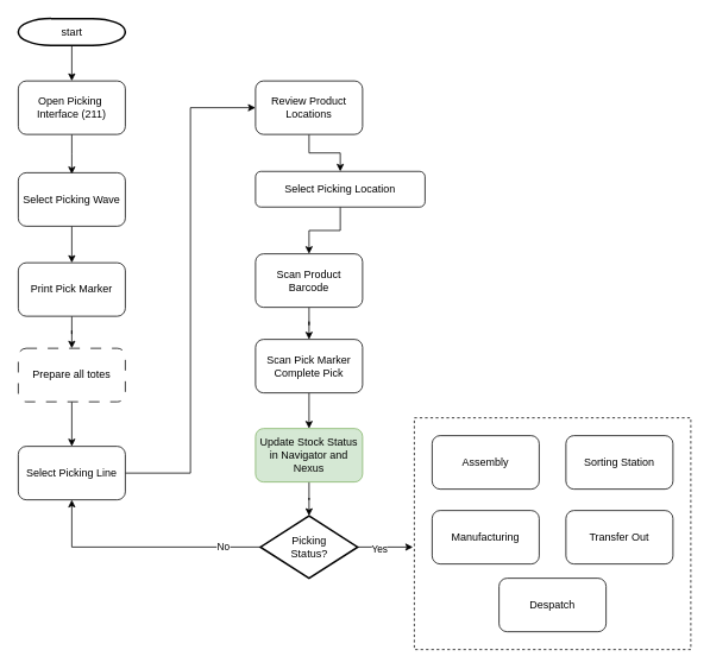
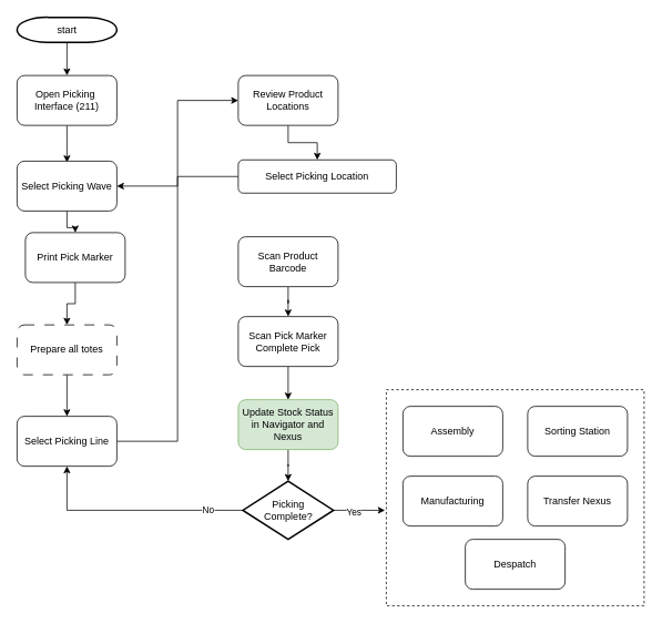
  <mxCell id="0" />
  <mxCell id="1" parent="0" />
  <mxCell id="2" value="" style="edgeStyle=orthogonalEdgeStyle;rounded=0;orthogonalLoop=1;jettySize=auto;html=1;" parent="1" source="3" target="5" edge="1"><mxGeometry relative="1" as="geometry" /></mxCell>
  <mxCell id="3" value="start" style="shape=mxgraph.flowchart.terminator;strokeWidth=2;gradientColor=none;gradientDirection=north;fontStyle=0;html=1;" parent="1" vertex="1"><mxGeometry x="20" y="20" width="120" height="30" as="geometry" /></mxCell>
  <mxCell id="4" value="" style="edgeStyle=orthogonalEdgeStyle;rounded=0;orthogonalLoop=1;jettySize=auto;html=1;" parent="1" source="5" edge="1"><mxGeometry relative="1" as="geometry"><mxPoint x="80" y="194.5" as="targetPoint" /></mxGeometry></mxCell>
  <mxCell id="5" value="&lt;span style=&quot;text-wrap-mode: nowrap;&quot;&gt;Open Picking&amp;nbsp;&lt;/span&gt;&lt;div&gt;&lt;span style=&quot;text-wrap-mode: nowrap;&quot;&gt;Interface (211)&lt;/span&gt;&lt;/div&gt;" style="rounded=1;whiteSpace=wrap;html=1;" parent="1" vertex="1"><mxGeometry x="20" y="90" width="120" height="60" as="geometry" /></mxCell>
  <mxCell id="6" value="" style="edgeStyle=orthogonalEdgeStyle;rounded=0;orthogonalLoop=1;jettySize=auto;html=1;" parent="1" source="7" target="9" edge="1"><mxGeometry relative="1" as="geometry" /></mxCell>
  <mxCell id="7" value="&lt;span style=&quot;text-wrap-mode: nowrap;&quot;&gt;Select Picking Wave&lt;/span&gt;" style="rounded=1;whiteSpace=wrap;html=1;" parent="1" vertex="1"><mxGeometry x="20" y="193" width="120" height="60" as="geometry" /></mxCell>
  <mxCell id="8" value="" style="edgeStyle=orthogonalEdgeStyle;rounded=0;orthogonalLoop=1;jettySize=auto;html=1;" parent="1" source="9" target="11" edge="1"><mxGeometry relative="1" as="geometry" /></mxCell>
- <mxCell id="9" value="&lt;span style=&quot;text-wrap-mode: nowrap;&quot;&gt;Print Pick Marker&lt;/span&gt;" style="rounded=1;whiteSpace=wrap;html=1;" parent="1" vertex="1"><mxGeometry x="20" y="294" width="120" height="60" as="geometry" /></mxCell>
+ <mxCell id="9" value="&lt;span style=&quot;text-wrap-mode: nowrap;&quot;&gt;Print Pick Marker&lt;/span&gt;" style="rounded=1;whiteSpace=wrap;html=1;" parent="1" vertex="1"><mxGeometry x="30" y="279" width="120" height="60" as="geometry" /></mxCell>
  <mxCell id="10" value="" style="edgeStyle=orthogonalEdgeStyle;rounded=0;orthogonalLoop=1;jettySize=auto;html=1;" edge="1" parent="1" source="11" target="19"><mxGeometry relative="1" as="geometry" /></mxCell>
  <mxCell id="11" value="&lt;span style=&quot;text-wrap-mode: nowrap;&quot;&gt;Prepare all totes&lt;/span&gt;" style="rounded=1;whiteSpace=wrap;html=1;dashed=1;dashPattern=12 12;" parent="1" vertex="1"><mxGeometry x="20" y="390" width="120" height="60" as="geometry" /></mxCell>
  <mxCell id="12" style="edgeStyle=orthogonalEdgeStyle;rounded=0;orthogonalLoop=1;jettySize=auto;html=1;exitX=0;exitY=0.5;exitDx=0;exitDy=0;exitPerimeter=0;entryX=0.5;entryY=1;entryDx=0;entryDy=0;" parent="1" source="16" edge="1" target="19"><mxGeometry relative="1" as="geometry"><mxPoint x="292" y="150" as="targetPoint" /></mxGeometry></mxCell>
  <mxCell id="13" value="No" style="edgeLabel;html=1;align=center;verticalAlign=middle;resizable=0;points=[];" parent="12" vertex="1" connectable="0"><mxGeometry x="-0.684" y="-1" relative="1" as="geometry"><mxPoint as="offset" /></mxGeometry></mxCell>
  <mxCell id="14" style="edgeStyle=orthogonalEdgeStyle;rounded=0;orthogonalLoop=1;jettySize=auto;html=1;exitX=1;exitY=0.5;exitDx=0;exitDy=0;exitPerimeter=0;entryX=-0.005;entryY=0.558;entryDx=0;entryDy=0;entryPerimeter=0;" parent="1" source="16" target="17" edge="1"><mxGeometry relative="1" as="geometry"><mxPoint x="454" y="588" as="targetPoint" /></mxGeometry></mxCell>
  <mxCell id="15" value="Yes" style="edgeLabel;html=1;align=center;verticalAlign=middle;resizable=0;points=[];" parent="14" vertex="1" connectable="0"><mxGeometry x="-0.222" y="-1" relative="1" as="geometry"><mxPoint as="offset" /></mxGeometry></mxCell>
- <mxCell id="16" value="Picking&lt;div&gt;Status?&lt;/div&gt;" style="shape=mxgraph.flowchart.decision;strokeWidth=2;gradientColor=none;gradientDirection=north;fontStyle=0;html=1;" parent="1" vertex="1"><mxGeometry x="291.5" y="578" width="109" height="70" as="geometry" /></mxCell>
+ <mxCell id="16" value="Picking&lt;div&gt;Complete?&lt;/div&gt;" style="shape=mxgraph.flowchart.decision;strokeWidth=2;gradientColor=none;gradientDirection=north;fontStyle=0;html=1;" parent="1" vertex="1"><mxGeometry x="291.5" y="578" width="109" height="70" as="geometry" /></mxCell>
  <mxCell id="17" value="" style="rounded=0;whiteSpace=wrap;html=1;fillColor=none;dashed=1;" parent="1" vertex="1"><mxGeometry x="464" y="468" width="310" height="260" as="geometry" /></mxCell>
  <mxCell id="18" style="edgeStyle=orthogonalEdgeStyle;rounded=0;orthogonalLoop=1;jettySize=auto;html=1;exitX=1;exitY=0.5;exitDx=0;exitDy=0;entryX=0;entryY=0.5;entryDx=0;entryDy=0;" edge="1" parent="1" source="19" target="32"><mxGeometry relative="1" as="geometry" /></mxCell>
  <mxCell id="19" value="Select Picking Line" style="rounded=1;whiteSpace=wrap;html=1;" parent="1" vertex="1"><mxGeometry x="20" y="500" width="120" height="60" as="geometry" /></mxCell>
- <mxCell id="20" value="Transfer Out" style="rounded=1;whiteSpace=wrap;html=1;" parent="1" vertex="1"><mxGeometry x="634" y="572" width="120" height="60" as="geometry" /></mxCell>
+ <mxCell id="20" value="Transfer Nexus" style="rounded=1;whiteSpace=wrap;html=1;" parent="1" vertex="1"><mxGeometry x="634" y="572" width="120" height="60" as="geometry" /></mxCell>
  <mxCell id="21" value="Manufacturing" style="rounded=1;whiteSpace=wrap;html=1;" parent="1" vertex="1"><mxGeometry x="484" y="572" width="120" height="60" as="geometry" /></mxCell>
  <mxCell id="22" value="Sorting Station" style="rounded=1;whiteSpace=wrap;html=1;" parent="1" vertex="1"><mxGeometry x="634" y="488" width="120" height="60" as="geometry" /></mxCell>
  <mxCell id="23" value="Assembly" style="rounded=1;whiteSpace=wrap;html=1;" parent="1" vertex="1"><mxGeometry x="484" y="488" width="120" height="60" as="geometry" /></mxCell>
  <mxCell id="24" value="" style="edgeStyle=orthogonalEdgeStyle;rounded=0;orthogonalLoop=1;jettySize=auto;html=1;" parent="1" source="34" target="16" edge="1"><mxGeometry relative="1" as="geometry" /></mxCell>
  <mxCell id="25" value="" style="edgeStyle=orthogonalEdgeStyle;rounded=0;orthogonalLoop=1;jettySize=auto;html=1;" parent="1" source="26" target="34" edge="1"><mxGeometry relative="1" as="geometry" /></mxCell>
  <mxCell id="26" value="Scan Pick Marker&lt;div&gt;Complete Pick&lt;/div&gt;" style="rounded=1;whiteSpace=wrap;html=1;" parent="1" vertex="1"><mxGeometry x="286" y="380" width="120" height="60" as="geometry" /></mxCell>
  <mxCell id="27" value="" style="edgeStyle=orthogonalEdgeStyle;rounded=0;orthogonalLoop=1;jettySize=auto;html=1;" parent="1" source="28" target="26" edge="1"><mxGeometry relative="1" as="geometry" /></mxCell>
  <mxCell id="28" value="Scan Product Barcode" style="rounded=1;whiteSpace=wrap;html=1;" parent="1" vertex="1"><mxGeometry x="286" y="284" width="120" height="60" as="geometry" /></mxCell>
- <mxCell id="29" value="" style="edgeStyle=orthogonalEdgeStyle;rounded=0;orthogonalLoop=1;jettySize=auto;html=1;" parent="1" source="30" target="28" edge="1"><mxGeometry relative="1" as="geometry" /></mxCell>
+ <mxCell id="29" value="" style="edgeStyle=orthogonalEdgeStyle;rounded=0;orthogonalLoop=1;jettySize=auto;html=1;" parent="1" source="30" target="7" edge="1"><mxGeometry relative="1" as="geometry" /></mxCell>
  <mxCell id="30" value="Select Picking Location" style="rounded=1;whiteSpace=wrap;html=1;" parent="1" vertex="1"><mxGeometry x="286" y="191.5" width="190" height="40" as="geometry" /></mxCell>
  <mxCell id="31" value="" style="edgeStyle=orthogonalEdgeStyle;rounded=0;orthogonalLoop=1;jettySize=auto;html=1;" parent="1" source="32" target="30" edge="1"><mxGeometry relative="1" as="geometry" /></mxCell>
  <mxCell id="32" value="Review Product Locations" style="rounded=1;whiteSpace=wrap;html=1;" parent="1" vertex="1"><mxGeometry x="286" y="90" width="120" height="60" as="geometry" /></mxCell>
  <mxCell id="33" value="Despatch" style="rounded=1;whiteSpace=wrap;html=1;" parent="1" vertex="1"><mxGeometry x="559" y="648" width="120" height="60" as="geometry" /></mxCell>
  <mxCell id="34" value="Update Stock Status&lt;div&gt;in Navigator and Nexus&lt;/div&gt;" style="rounded=1;whiteSpace=wrap;html=1;fillColor=#d5e8d4;strokeColor=#82b366;" parent="1" vertex="1"><mxGeometry x="286" y="480" width="120" height="60" as="geometry" /></mxCell>
